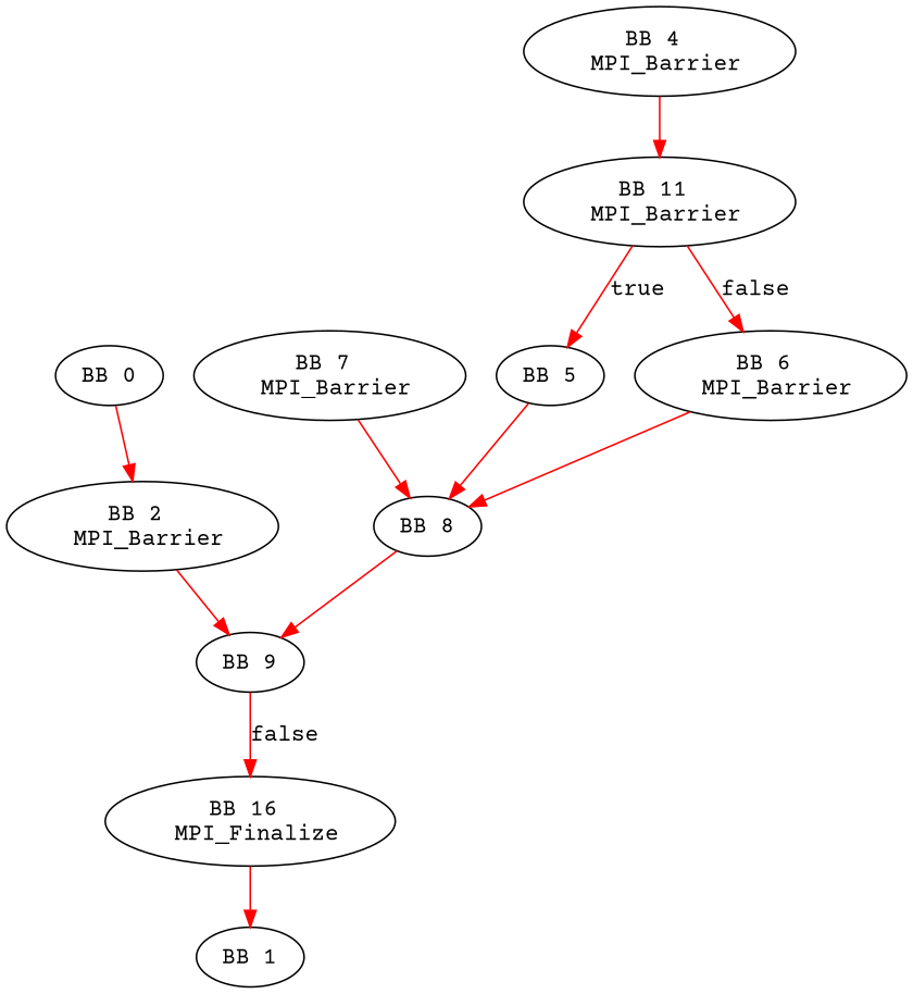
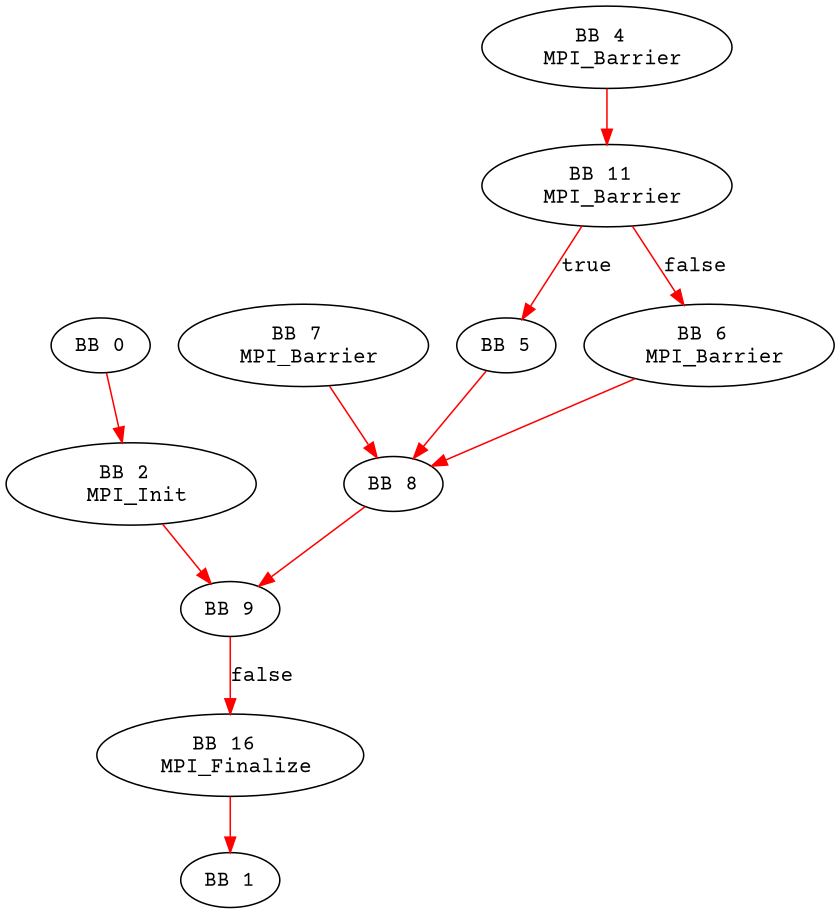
  digraph {
    fontname="Courier Prime"
    node [fontname="Courier Prime" shape=ellipse]
    edge [color=red fontname="Courier Prime"]
    n1 [label="BB 0"]
-   n2 [label="BB 2 \n MPI_Barrier"]
+   n2 [label="BB 2 \n MPI_Init"]
    n3 [label="BB 9"]
    n4 [label="BB 16 \n MPI_Finalize"]
    n5 [label="BB 1"]
    n6 [label="BB 4 \n MPI_Barrier"]
    n7 [label="BB 11 \n MPI_Barrier"]
    n8 [label="BB 7 \n MPI_Barrier"]
    n9 [label="BB 8"]
    n10 [label="BB 5"]
    n11 [label="BB 6 \n MPI_Barrier"]
    n1 -> n2
    n2 -> n3
    n3 -> n4 [label=false]
    n4 -> n5
    n6 -> n7
    n7 -> n10 [label=true]
    n7 -> n11 [label=false]
    n8 -> n9
    n9 -> n3
    n10 -> n9
    n11 -> n9
  }
